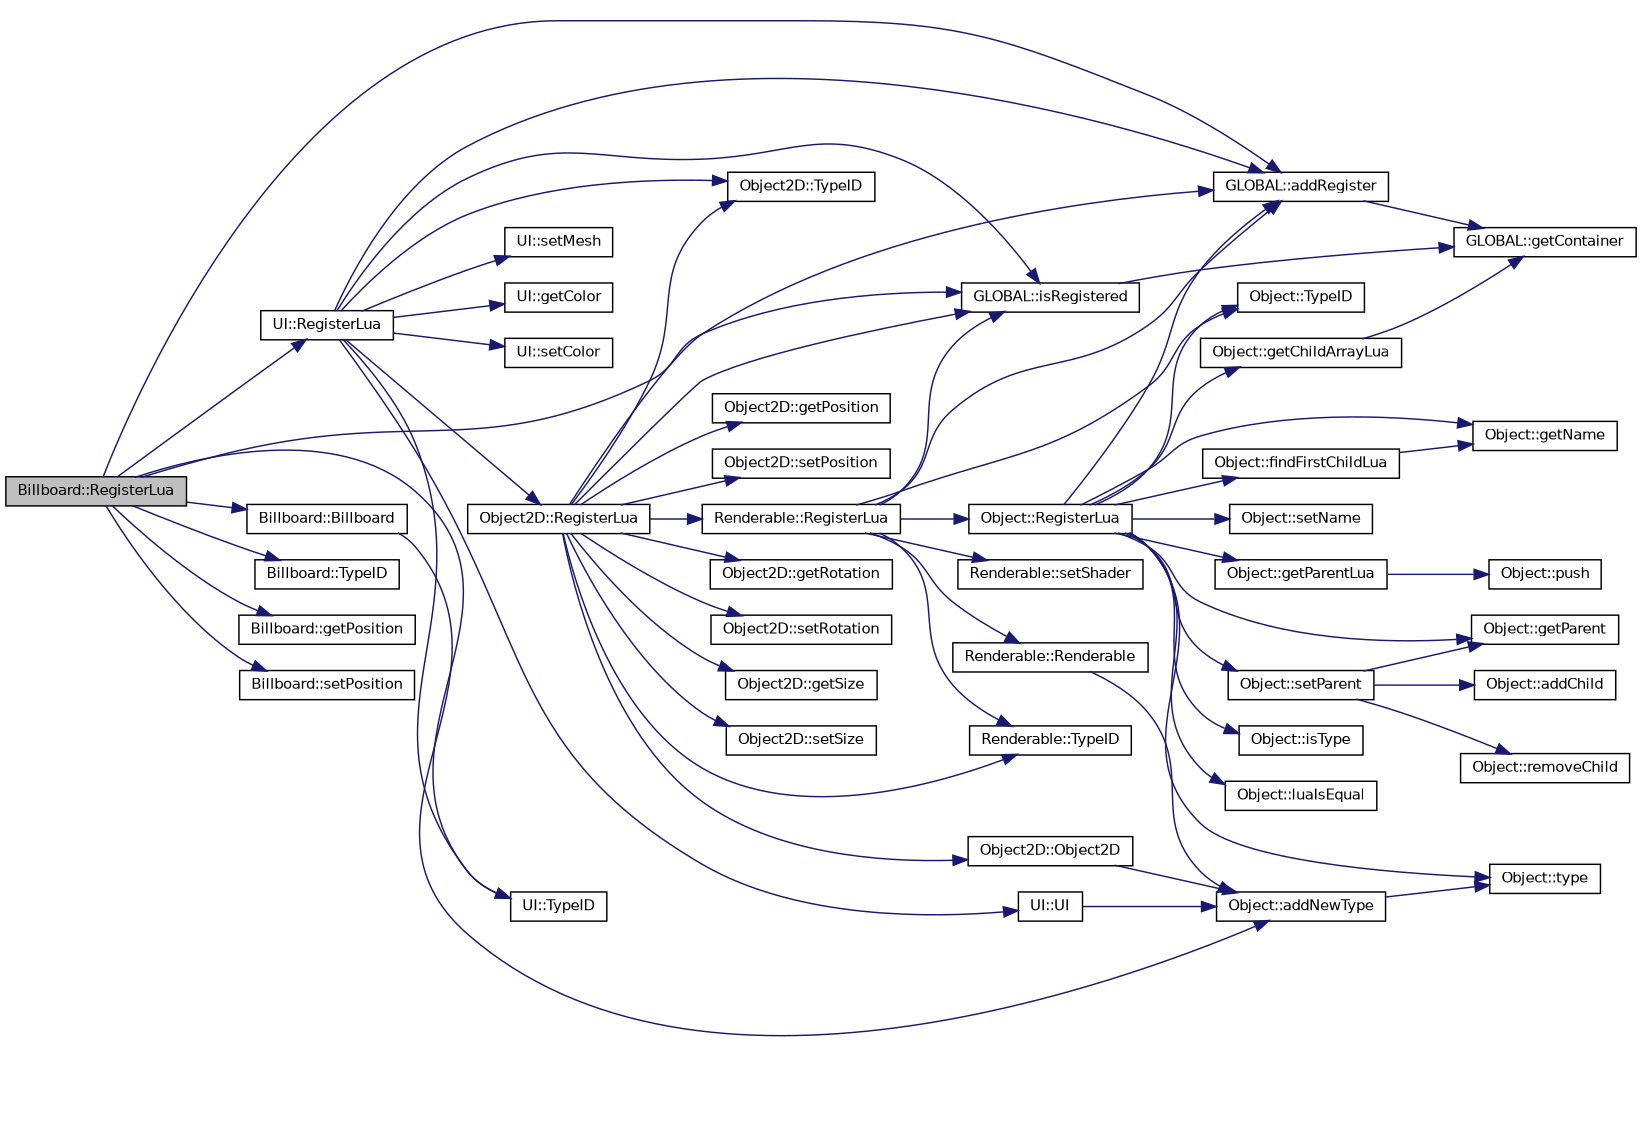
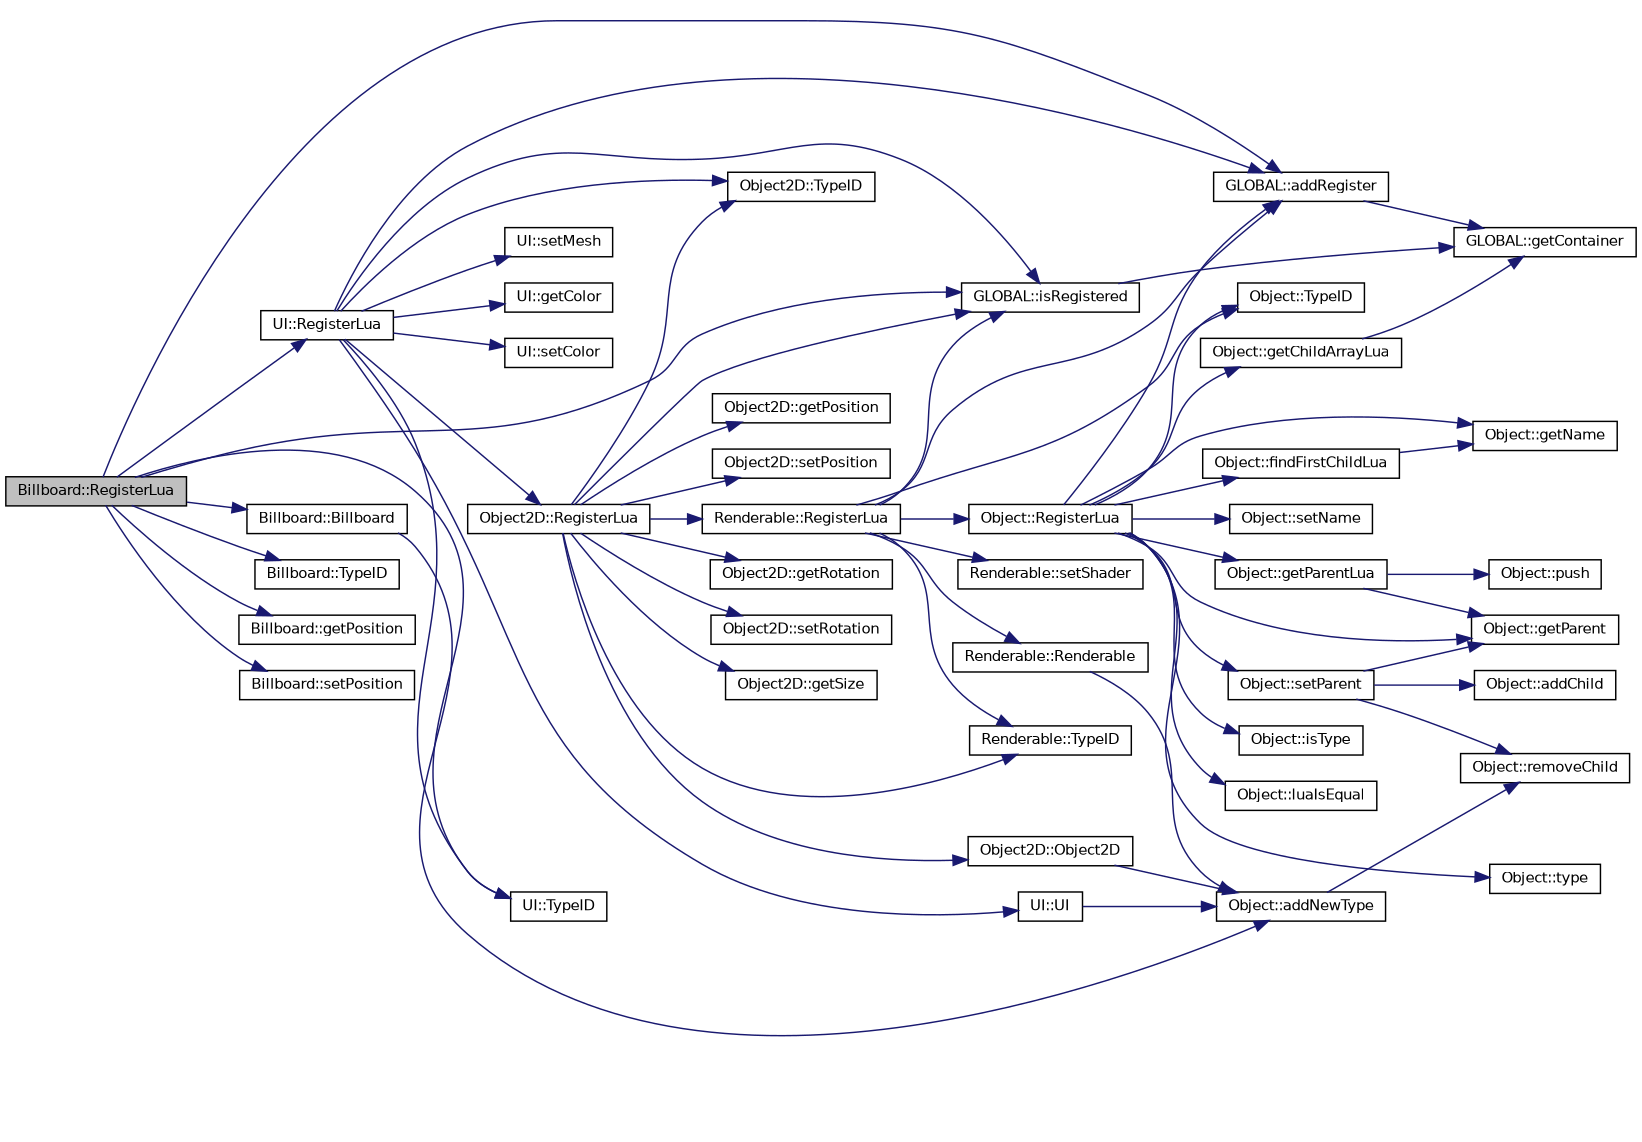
  digraph {
    rankdir=LR
    node [color=black fillcolor=white fontname=Helvetica fontsize=10 shape=record style=filled]
    edge [color=midnightblue fontname=Helvetica fontsize=10 labelfontname=Helvetica labelfontsize=10 style=solid]
    n1 [fillcolor=grey75 fontcolor=black height=0.2 label="Billboard::RegisterLua" width=0.4]
    n2 [height=0.2 label="GLOBAL::isRegistered" width=0.4]
    n3 [height=0.2 label="UI::TypeID" width=0.4]
    n4 [height=0.2 label="UI::RegisterLua" width=0.4]
    n5 [height=0.2 label="GLOBAL::addRegister" width=0.4]
    n6 [height=0.2 label="Billboard::TypeID" width=0.4]
    n7 [height=0.2 label="Billboard::Billboard" width=0.4]
    n8 [height=0.2 label="Billboard::getPosition" width=0.4]
    n9 [height=0.2 label="Billboard::setPosition" width=0.4]
    n10 [height=0.2 label="GLOBAL::getContainer" width=0.4]
    n11 [height=0.2 label="Object2D::TypeID" width=0.4]
    n12 [height=0.2 label="Object2D::RegisterLua" width=0.4]
    n13 [height=0.2 label="UI::UI" width=0.4]
    n14 [height=0.2 label="UI::setMesh" width=0.4]
    n15 [height=0.2 label="UI::getColor" width=0.4]
    n16 [height=0.2 label="UI::setColor" width=0.4]
    n17 [height=0.2 label="Object::addNewType" width=0.4]
    n18 [height=0.2 label="Renderable::TypeID" width=0.4]
    n19 [height=0.2 label="Renderable::RegisterLua" width=0.4]
    n20 [height=0.2 label="Object2D::Object2D" width=0.4]
    n21 [height=0.2 label="Object2D::getPosition" width=0.4]
    n22 [height=0.2 label="Object2D::setPosition" width=0.4]
    n23 [height=0.2 label="Object2D::getRotation" width=0.4]
    n24 [height=0.2 label="Object2D::setRotation" width=0.4]
    n25 [height=0.2 label="Object2D::getSize" width=0.4]
-   n26 [height=0.2 label="Object2D::setSize" width=0.4]
    n27 [height=0.2 label="Object::TypeID" width=0.4]
    n28 [height=0.2 label="Object::RegisterLua" width=0.4]
    n29 [height=0.2 label="Renderable::Renderable" width=0.4]
    n30 [height=0.2 label="Renderable::setShader" width=0.4]
    n31 [height=0.2 label="Object::getName" width=0.4]
    n32 [height=0.2 label="Object::setName" width=0.4]
    n33 [height=0.2 label="Object::getChildArrayLua" width=0.4]
    n34 [height=0.2 label="Object::getParent" width=0.4]
    n35 [height=0.2 label="Object::setParent" width=0.4]
    n36 [height=0.2 label="Object::getParentLua" width=0.4]
    n37 [height=0.2 label="Object::findFirstChildLua" width=0.4]
    n38 [height=0.2 label="Object::isType" width=0.4]
    n39 [height=0.2 label="Object::luaIsEqual" width=0.4]
    n40 [height=0.2 label="Object::type" width=0.4]
    n41 [height=0.2 label="Object::removeChild" width=0.4]
    n42 [height=0.2 label="Object::addChild" width=0.4]
    n43 [height=0.2 label="Object::push" width=0.4]
    n1 -> n2
    n1 -> n3
    n1 -> n4
    n1 -> n5
    n1 -> n6
    n1 -> n7
    n1 -> n8
    n1 -> n9
    n2 -> n10
    n4 -> n2
    n4 -> n3
    n4 -> n5
    n4 -> n11
    n4 -> n12
    n4 -> n13
    n4 -> n14
    n4 -> n15
    n4 -> n16
    n5 -> n10
    n7 -> n17
    n12 -> n2
-   n12 -> n5
    n12 -> n11
    n12 -> n18
    n12 -> n19
    n12 -> n20
    n12 -> n21
    n12 -> n22
    n12 -> n23
    n12 -> n24
    n12 -> n25
-   n12 -> n26
    n13 -> n17
-   n17 -> n40
+   n17 -> n41
    n19 -> n2
    n19 -> n5
    n19 -> n18
    n19 -> n27
    n19 -> n28
    n19 -> n29
    n19 -> n30
    n20 -> n17
    n28 -> n5
    n28 -> n27
    n28 -> n31
    n28 -> n32
    n28 -> n33
    n28 -> n34
    n28 -> n35
    n28 -> n36
    n28 -> n37
    n28 -> n38
    n28 -> n39
    n28 -> n40
    n29 -> n17
    n33 -> n10
    n35 -> n34
    n35 -> n41
    n35 -> n42
+   n36 -> n34
    n36 -> n43
    n37 -> n31
  }
